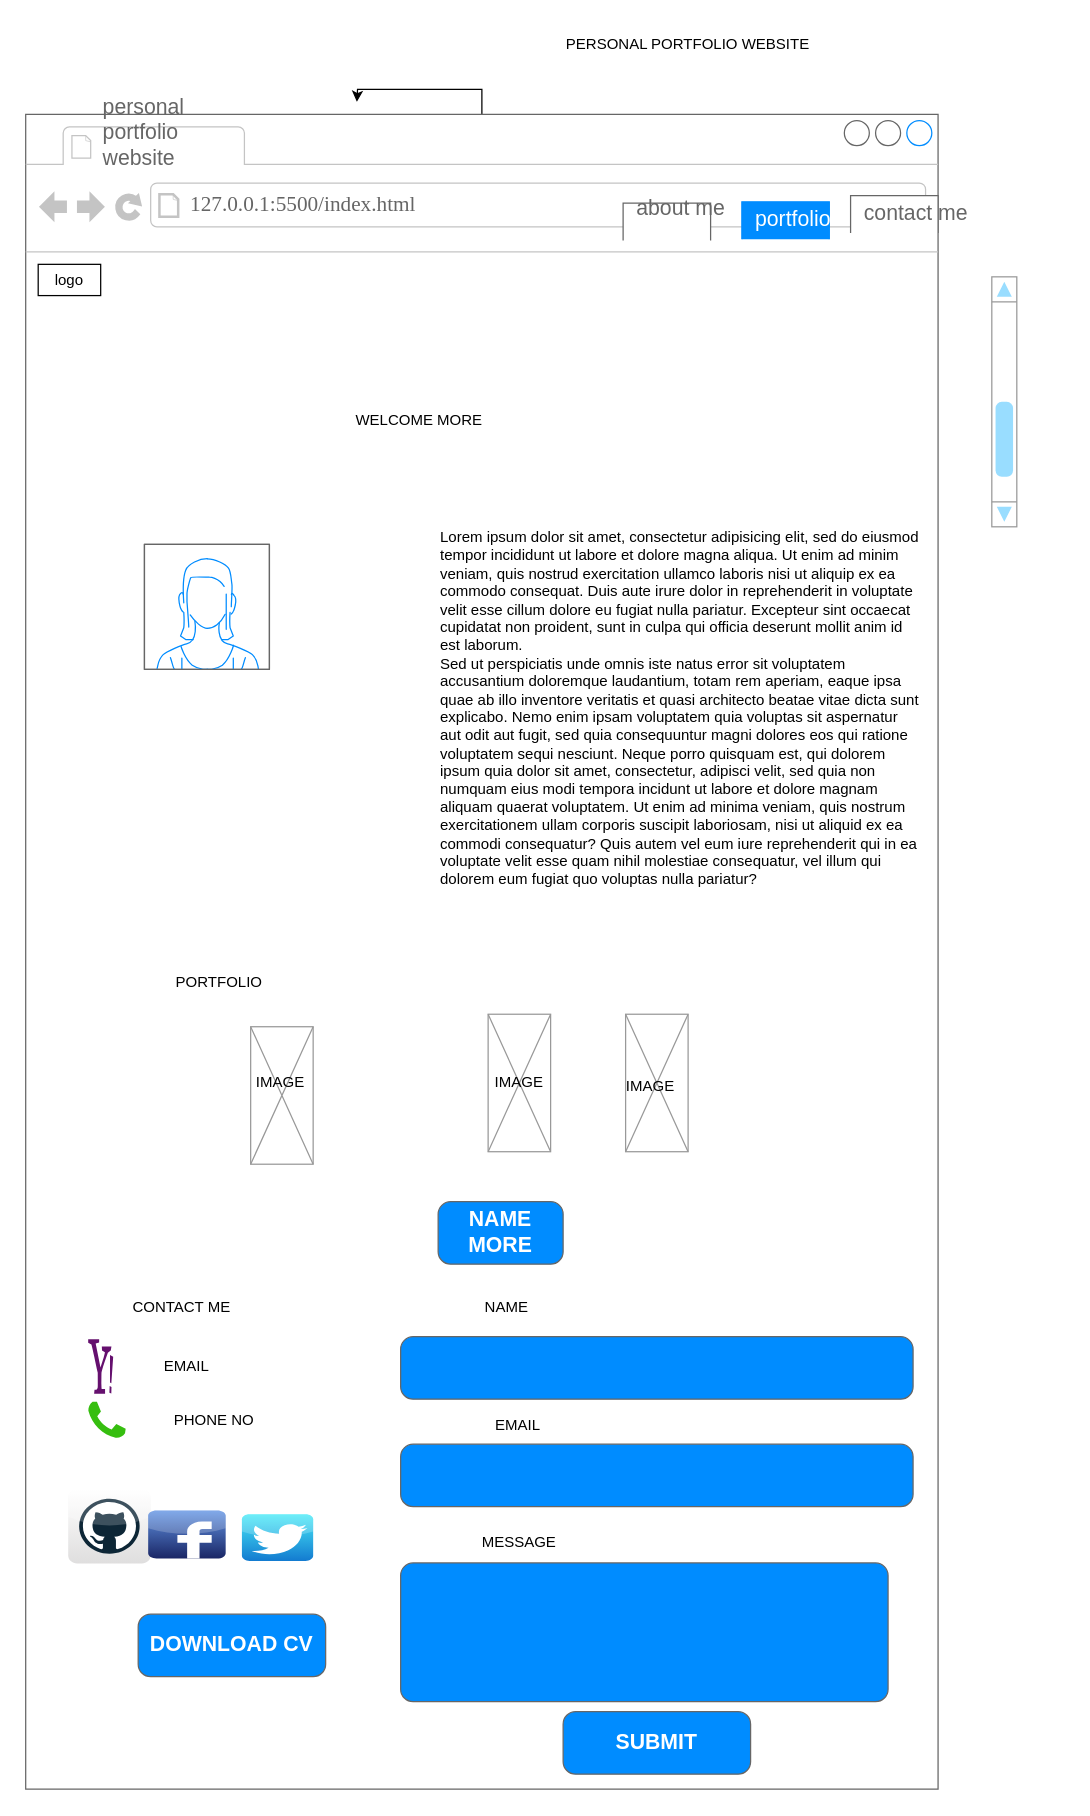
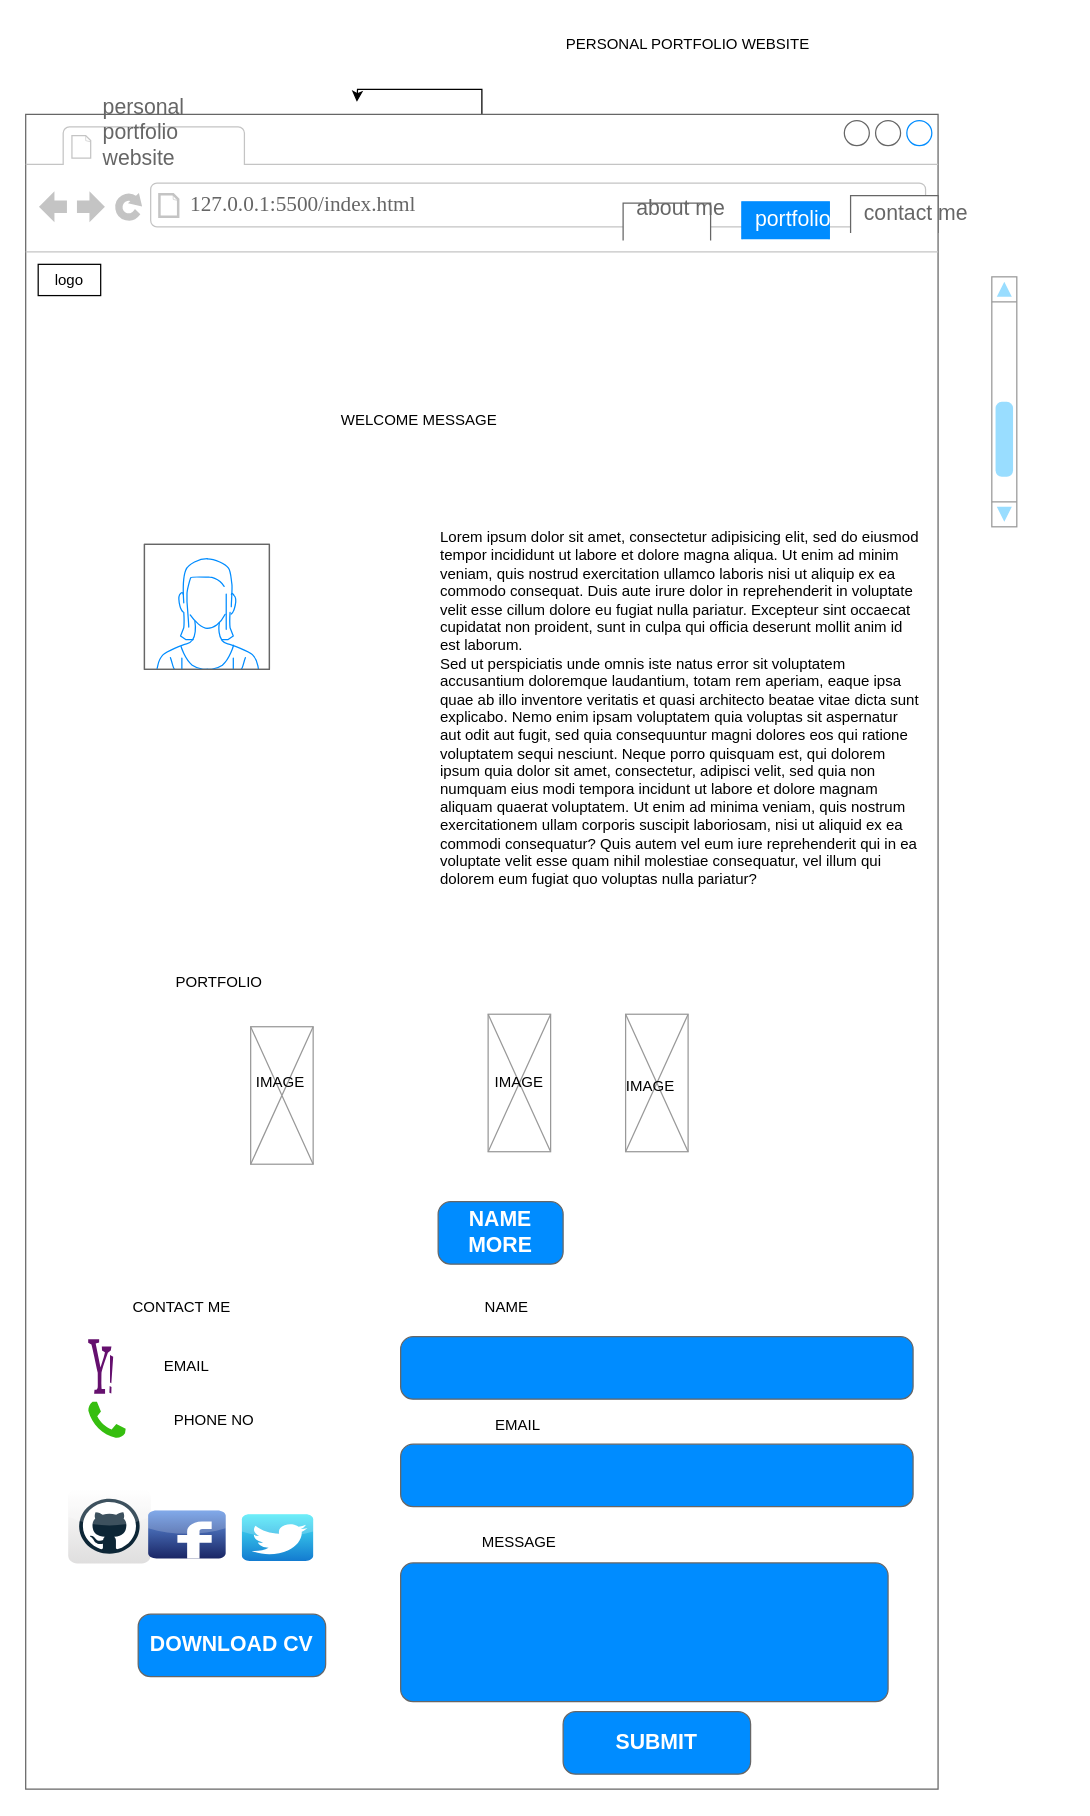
  <mxCell id="0" />
  <mxCell id="1" parent="0" />
  <mxCell id="2" style="edgeStyle=orthogonalEdgeStyle;rounded=0;orthogonalLoop=1;jettySize=auto;html=1;" edge="1" parent="1" source="3"><mxGeometry relative="1" as="geometry"><mxPoint x="285" y="81" as="targetPoint" /></mxGeometry></mxCell>
  <mxCell id="3" value="" style="strokeWidth=1;shadow=0;dashed=0;align=center;html=1;shape=mxgraph.mockup.containers.browserWindow;rSize=0;strokeColor=#666666;strokeColor2=#008cff;strokeColor3=#c4c4c4;mainText=,;recursiveResize=0;fontFamily=Courier New;" vertex="1" parent="1"><mxGeometry x="20" y="91" width="730" height="1340" as="geometry" /></mxCell>
  <mxCell id="4" value="&lt;div&gt;personal portfolio website&lt;/div&gt;&lt;div&gt;&lt;br&gt;&lt;/div&gt;" style="strokeWidth=1;shadow=0;dashed=0;align=center;html=1;shape=mxgraph.mockup.containers.anchor;fontSize=17;fontColor=#666666;align=left;whiteSpace=wrap;" vertex="1" parent="3"><mxGeometry x="60" y="12" width="110" height="26" as="geometry" /></mxCell>
  <mxCell id="5" value="127.0.0.1:5500/index.html" style="strokeWidth=1;shadow=0;dashed=0;align=center;html=1;shape=mxgraph.mockup.containers.anchor;rSize=0;fontSize=17;fontColor=#666666;align=left;fontFamily=Times New Roman;" vertex="1" parent="3"><mxGeometry x="130" y="60" width="250" height="26" as="geometry" /></mxCell>
  <mxCell id="6" value="" style="verticalLabelPosition=bottom;shadow=0;dashed=0;align=center;html=1;verticalAlign=top;strokeWidth=1;shape=mxgraph.mockup.navigation.scrollBar;strokeColor=#999999;barPos=20;fillColor2=#99ddff;strokeColor2=none;direction=north;" vertex="1" parent="3"><mxGeometry x="773" y="130" width="20" height="200" as="geometry" /></mxCell>
  <mxCell id="7" value="logo" style="html=1;whiteSpace=wrap;rounded=0;" vertex="1" parent="3"><mxGeometry x="10" y="120" width="50" height="25" as="geometry" /></mxCell>
  <mxCell id="8" value="PORTFOLIO" style="text;html=1;strokeColor=none;fillColor=none;align=center;verticalAlign=middle;whiteSpace=wrap;rounded=0;" vertex="1" parent="3"><mxGeometry x="90" y="680" width="130" height="30" as="geometry" /></mxCell>
  <mxCell id="9" value="" style="verticalLabelPosition=bottom;shadow=0;dashed=0;align=center;html=1;verticalAlign=top;strokeWidth=1;shape=mxgraph.mockup.graphics.simpleIcon;strokeColor=#999999;" vertex="1" parent="3"><mxGeometry x="180" y="730" width="50" height="110" as="geometry" /></mxCell>
  <mxCell id="10" value="NAME MORE" style="strokeWidth=1;shadow=0;dashed=0;align=center;html=1;shape=mxgraph.mockup.buttons.button;strokeColor=#666666;fontColor=#ffffff;mainText=;buttonStyle=round;fontSize=17;fontStyle=1;fillColor=#008cff;whiteSpace=wrap;" vertex="1" parent="3"><mxGeometry x="330" y="870" width="100" height="50" as="geometry" /></mxCell>
  <mxCell id="11" value="IMAGE" style="text;html=1;strokeColor=none;fillColor=none;align=center;verticalAlign=middle;whiteSpace=wrap;rounded=0;" vertex="1" parent="3"><mxGeometry x="174" y="760" width="60" height="30" as="geometry" /></mxCell>
  <mxCell id="12" value="CONTACT ME" style="text;html=1;strokeColor=none;fillColor=none;align=center;verticalAlign=middle;whiteSpace=wrap;rounded=0;" vertex="1" parent="3"><mxGeometry x="40" y="940" width="170" height="30" as="geometry" /></mxCell>
  <mxCell id="13" value="" style="dashed=0;outlineConnect=0;html=1;align=center;labelPosition=center;verticalLabelPosition=bottom;verticalAlign=top;shape=mxgraph.weblogos.phone;fillColor=#36BE0F;strokeColor=none" vertex="1" parent="3"><mxGeometry x="50" y="1030" width="30" height="29.2" as="geometry" /></mxCell>
  <mxCell id="14" value="" style="dashed=0;outlineConnect=0;html=1;align=center;labelPosition=center;verticalLabelPosition=bottom;verticalAlign=top;shape=mxgraph.weblogos.yahoo;fillColor=#65106E;strokeColor=none" vertex="1" parent="3"><mxGeometry x="50" y="980" width="20" height="43.6" as="geometry" /></mxCell>
  <mxCell id="15" value="DOWNLOAD CV" style="strokeWidth=1;shadow=0;dashed=0;align=center;html=1;shape=mxgraph.mockup.buttons.button;strokeColor=#666666;fontColor=#ffffff;mainText=;buttonStyle=round;fontSize=17;fontStyle=1;fillColor=#008cff;whiteSpace=wrap;" vertex="1" parent="3"><mxGeometry x="90" y="1200" width="150" height="50" as="geometry" /></mxCell>
  <mxCell id="16" value="Lorem ipsum dolor sit amet, consectetur adipisicing elit, sed do eiusmod tempor incididunt ut labore et dolore magna aliqua. Ut enim ad minim veniam, quis nostrud exercitation ullamco laboris nisi ut aliquip ex ea commodo consequat. Duis aute irure dolor in reprehenderit in voluptate velit esse cillum dolore eu fugiat nulla pariatur. Excepteur sint occaecat cupidatat non proident, sunt in culpa qui officia deserunt mollit anim id est laborum.&#10;Sed ut perspiciatis unde omnis iste natus error sit voluptatem accusantium doloremque laudantium, totam rem aperiam, eaque ipsa quae ab illo inventore veritatis et quasi architecto beatae vitae dicta sunt explicabo. Nemo enim ipsam voluptatem quia voluptas sit aspernatur aut odit aut fugit, sed quia consequuntur magni dolores eos qui ratione voluptatem sequi nesciunt. Neque porro quisquam est, qui dolorem ipsum quia dolor sit amet, consectetur, adipisci velit, sed quia non numquam eius modi tempora incidunt ut labore et dolore magnam aliquam quaerat voluptatem. Ut enim ad minima veniam, quis nostrum exercitationem ullam corporis suscipit laboriosam, nisi ut aliquid ex ea commodi consequatur? Quis autem vel eum iure reprehenderit qui in ea voluptate velit esse quam nihil molestiae consequatur, vel illum qui dolorem eum fugiat quo voluptas nulla pariatur?" style="text;spacingTop=-5;whiteSpace=wrap;html=1;align=left;fontSize=12;fontFamily=Helvetica;fillColor=none;strokeColor=none;" vertex="1" parent="3"><mxGeometry x="330" y="330" width="388" height="470" as="geometry" /></mxCell>
- <mxCell id="17" value="WELCOME MORE" style="text;html=1;strokeColor=none;fillColor=none;align=center;verticalAlign=middle;whiteSpace=wrap;rounded=0;" vertex="1" parent="3"><mxGeometry x="190" y="230" width="250" height="30" as="geometry" /></mxCell>
+ <mxCell id="17" value="WELCOME MESSAGE" style="text;html=1;strokeColor=none;fillColor=none;align=center;verticalAlign=middle;whiteSpace=wrap;rounded=0;" vertex="1" parent="3"><mxGeometry x="190" y="230" width="250" height="30" as="geometry" /></mxCell>
  <mxCell id="18" value="&lt;div&gt;about me&lt;/div&gt;&lt;div&gt;&lt;br&gt;&lt;/div&gt;" style="strokeWidth=1;shadow=0;dashed=0;align=center;html=1;shape=mxgraph.mockup.forms.uRect;fontSize=17;fontColor=#666666;align=left;spacingLeft=9;strokeColor=#666666;" vertex="1" parent="1"><mxGeometry x="498" y="162" width="70" height="30" as="geometry" /></mxCell>
  <mxCell id="19" value="portfolio" style="strokeWidth=1;shadow=0;dashed=0;align=center;html=1;shape=mxgraph.mockup.forms.uRect;fontSize=17;fontColor=#ffffff;align=left;spacingLeft=9;strokeColor=#008cff;fillColor=#008cff;" vertex="1" parent="1"><mxGeometry x="593" y="161" width="70" height="30" as="geometry" /></mxCell>
  <mxCell id="20" value="contact me" style="strokeWidth=1;shadow=0;dashed=0;align=center;html=1;shape=mxgraph.mockup.forms.uRect;fontSize=17;fontColor=#666666;align=left;spacingLeft=9;strokeColor=#666666;" vertex="1" parent="1"><mxGeometry x="680" y="156" width="70" height="30" as="geometry" /></mxCell>
  <mxCell id="21" value="" style="verticalLabelPosition=bottom;shadow=0;dashed=0;align=center;html=1;verticalAlign=top;strokeWidth=1;shape=mxgraph.mockup.containers.userFemale;strokeColor=#666666;strokeColor2=#008cff;" vertex="1" parent="1"><mxGeometry x="115" y="435" width="100" height="100" as="geometry" /></mxCell>
  <mxCell id="22" value="PERSONAL PORTFOLIO WEBSITE" style="text;html=1;strokeColor=none;fillColor=none;align=center;verticalAlign=middle;whiteSpace=wrap;rounded=0;" vertex="1" parent="1"><mxGeometry x="250" y="20" width="600" height="30" as="geometry" /></mxCell>
  <mxCell id="23" value="" style="verticalLabelPosition=bottom;shadow=0;dashed=0;align=center;html=1;verticalAlign=top;strokeWidth=1;shape=mxgraph.mockup.graphics.simpleIcon;strokeColor=#999999;" vertex="1" parent="1"><mxGeometry x="390" y="811" width="50" height="110" as="geometry" /></mxCell>
  <mxCell id="24" value="" style="verticalLabelPosition=bottom;shadow=0;dashed=0;align=center;html=1;verticalAlign=top;strokeWidth=1;shape=mxgraph.mockup.graphics.simpleIcon;strokeColor=#999999;" vertex="1" parent="1"><mxGeometry x="500" y="811" width="50" height="110" as="geometry" /></mxCell>
  <mxCell id="25" value="&lt;div&gt;IMAGE&lt;/div&gt;&lt;div&gt;&lt;br&gt;&lt;/div&gt;" style="text;html=1;strokeColor=none;fillColor=none;align=center;verticalAlign=middle;whiteSpace=wrap;rounded=0;" vertex="1" parent="1"><mxGeometry x="500" y="861" width="40" height="30" as="geometry" /></mxCell>
  <mxCell id="26" value="IMAGE" style="text;html=1;strokeColor=none;fillColor=none;align=center;verticalAlign=middle;whiteSpace=wrap;rounded=0;" vertex="1" parent="1"><mxGeometry x="385" y="851" width="60" height="30" as="geometry" /></mxCell>
  <mxCell id="27" value="" style="dashed=0;outlineConnect=0;html=1;align=center;labelPosition=center;verticalLabelPosition=bottom;verticalAlign=top;shape=mxgraph.webicons.github;gradientColor=#DFDEDE" vertex="1" parent="1"><mxGeometry x="54" y="1191" width="66" height="59.4" as="geometry" /></mxCell>
  <mxCell id="28" value="" style="dashed=0;outlineConnect=0;html=1;align=center;labelPosition=center;verticalLabelPosition=bottom;verticalAlign=top;shape=mxgraph.webicons.facebook;fillColor=#6294E4;gradientColor=#1A2665" vertex="1" parent="1"><mxGeometry x="118" y="1208" width="62" height="38.4" as="geometry" /></mxCell>
  <mxCell id="29" value="" style="dashed=0;outlineConnect=0;html=1;align=center;labelPosition=center;verticalLabelPosition=bottom;verticalAlign=top;shape=mxgraph.webicons.twitter;fillColor=#49EAF7;gradientColor=#137BD0" vertex="1" parent="1"><mxGeometry x="193" y="1211" width="57" height="37.4" as="geometry" /></mxCell>
  <mxCell id="30" value="PHONE NO" style="text;html=1;strokeColor=none;fillColor=none;align=center;verticalAlign=middle;whiteSpace=wrap;rounded=0;" vertex="1" parent="1"><mxGeometry x="122" y="1121" width="98" height="30" as="geometry" /></mxCell>
  <mxCell id="31" value="EMAIL" style="text;html=1;strokeColor=none;fillColor=none;align=center;verticalAlign=middle;whiteSpace=wrap;rounded=0;" vertex="1" parent="1"><mxGeometry x="119" y="1078" width="60" height="30" as="geometry" /></mxCell>
  <mxCell id="32" value="" style="strokeWidth=1;shadow=0;dashed=0;align=center;html=1;shape=mxgraph.mockup.buttons.button;strokeColor=#666666;fontColor=#ffffff;mainText=;buttonStyle=round;fontSize=17;fontStyle=1;fillColor=#008cff;whiteSpace=wrap;" vertex="1" parent="1"><mxGeometry x="320" y="1069" width="410" height="50" as="geometry" /></mxCell>
  <mxCell id="33" value="" style="strokeWidth=1;shadow=0;dashed=0;align=center;html=1;shape=mxgraph.mockup.buttons.button;strokeColor=#666666;fontColor=#ffffff;mainText=;buttonStyle=round;fontSize=17;fontStyle=1;fillColor=#008cff;whiteSpace=wrap;" vertex="1" parent="1"><mxGeometry x="320" y="1155" width="410" height="50" as="geometry" /></mxCell>
  <mxCell id="34" value="" style="strokeWidth=1;shadow=0;dashed=0;align=center;html=1;shape=mxgraph.mockup.buttons.button;strokeColor=#666666;fontColor=#ffffff;mainText=;buttonStyle=round;fontSize=17;fontStyle=1;fillColor=#008cff;whiteSpace=wrap;" vertex="1" parent="1"><mxGeometry x="320" y="1250" width="390" height="111" as="geometry" /></mxCell>
  <mxCell id="35" value="SUBMIT" style="strokeWidth=1;shadow=0;dashed=0;align=center;html=1;shape=mxgraph.mockup.buttons.button;strokeColor=#666666;fontColor=#ffffff;mainText=;buttonStyle=round;fontSize=17;fontStyle=1;fillColor=#008cff;whiteSpace=wrap;" vertex="1" parent="1"><mxGeometry x="450" y="1369" width="150" height="50" as="geometry" /></mxCell>
  <mxCell id="36" value="MESSAGE" style="text;html=1;strokeColor=none;fillColor=none;align=center;verticalAlign=middle;whiteSpace=wrap;rounded=0;" vertex="1" parent="1"><mxGeometry x="360" y="1219" width="110" height="30" as="geometry" /></mxCell>
  <mxCell id="37" value="EMAIL" style="text;html=1;strokeColor=none;fillColor=none;align=center;verticalAlign=middle;whiteSpace=wrap;rounded=0;" vertex="1" parent="1"><mxGeometry x="384" y="1125" width="60" height="30" as="geometry" /></mxCell>
  <mxCell id="38" value="NAME" style="text;html=1;strokeColor=none;fillColor=none;align=center;verticalAlign=middle;whiteSpace=wrap;rounded=0;" vertex="1" parent="1"><mxGeometry x="375" y="1031" width="60" height="30" as="geometry" /></mxCell>
